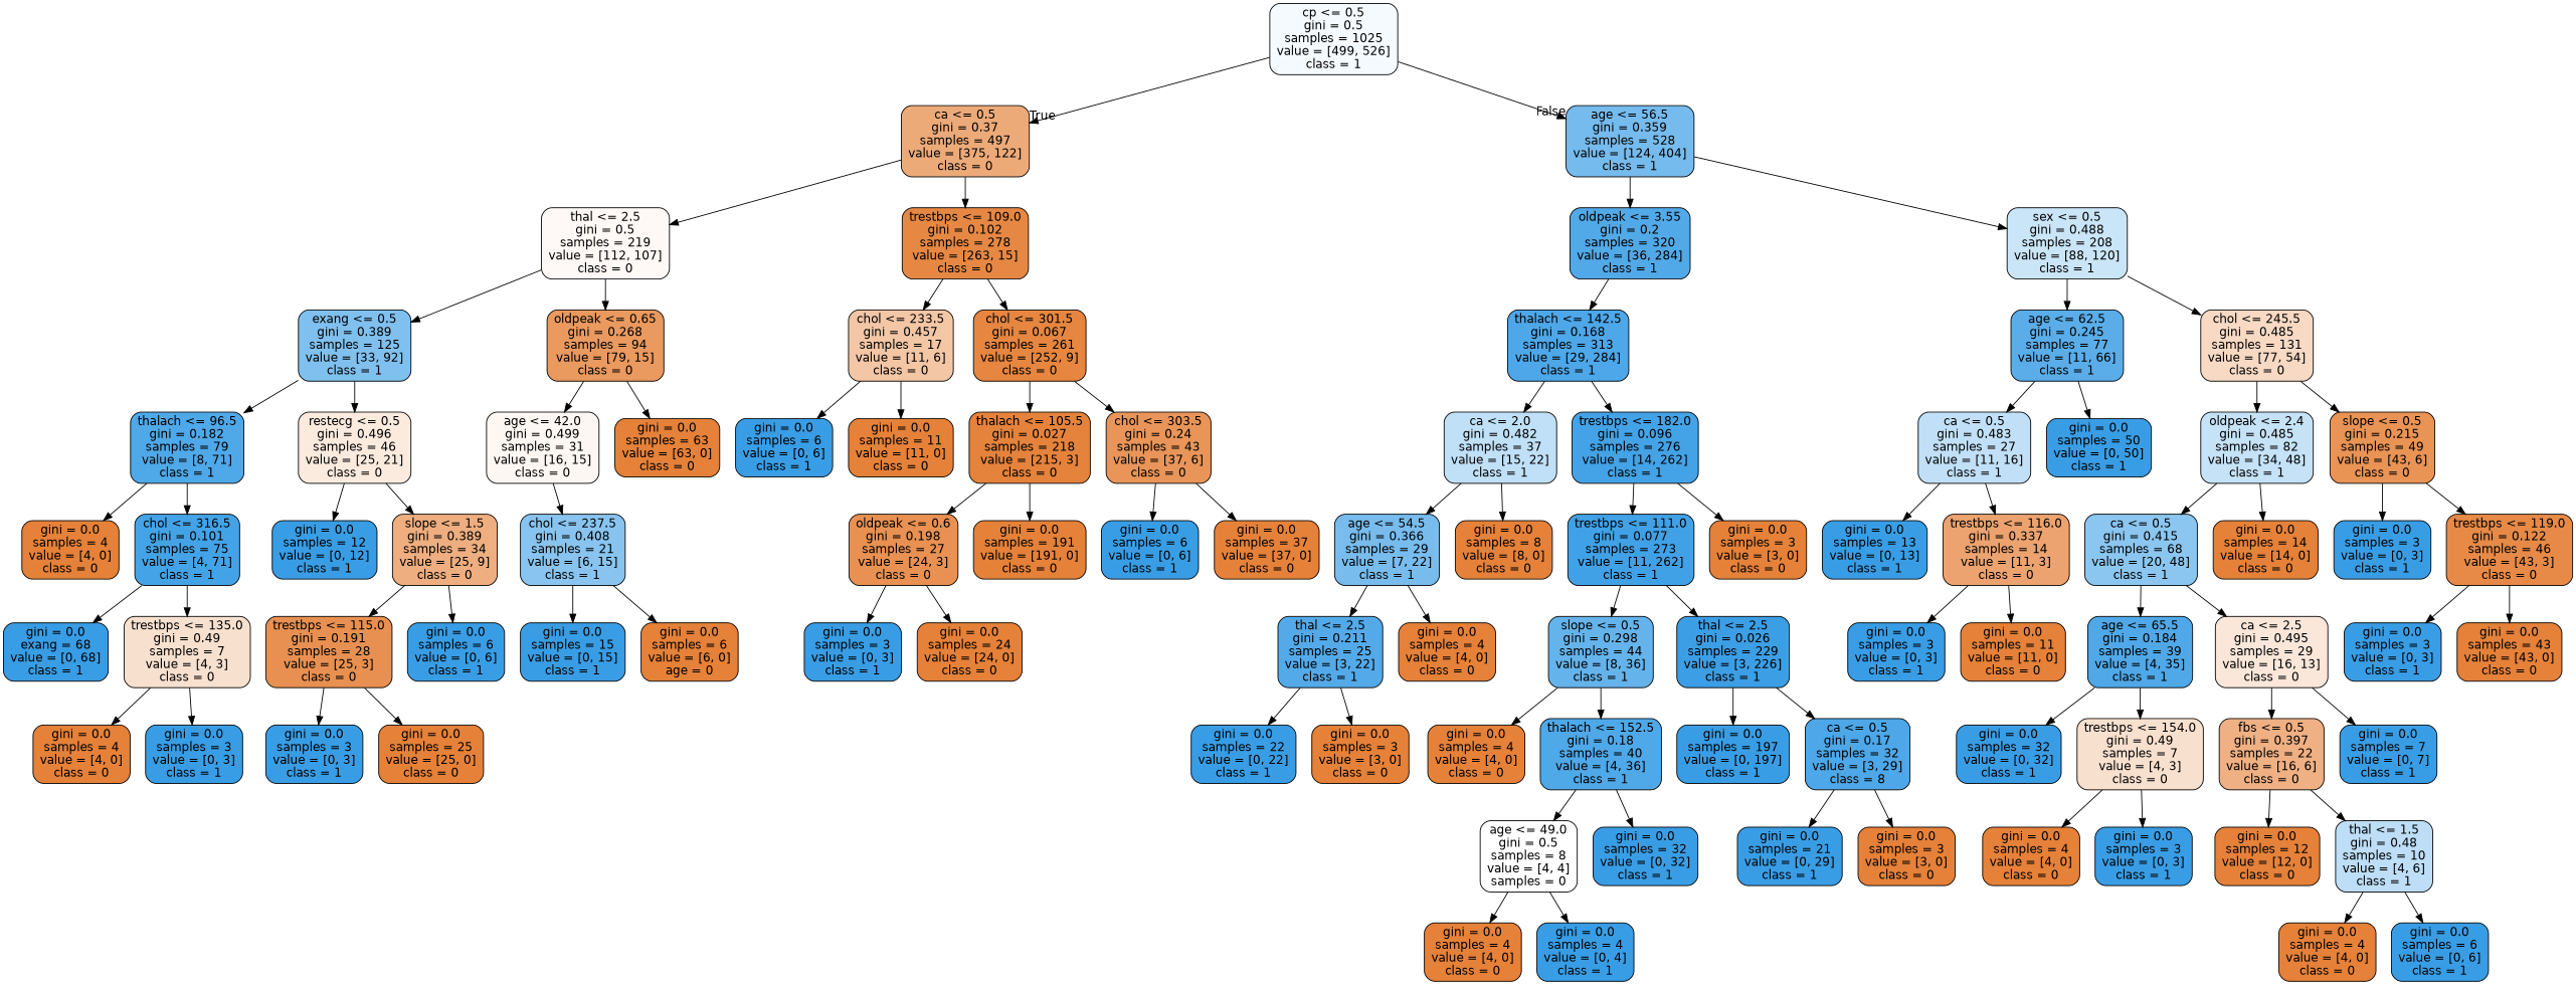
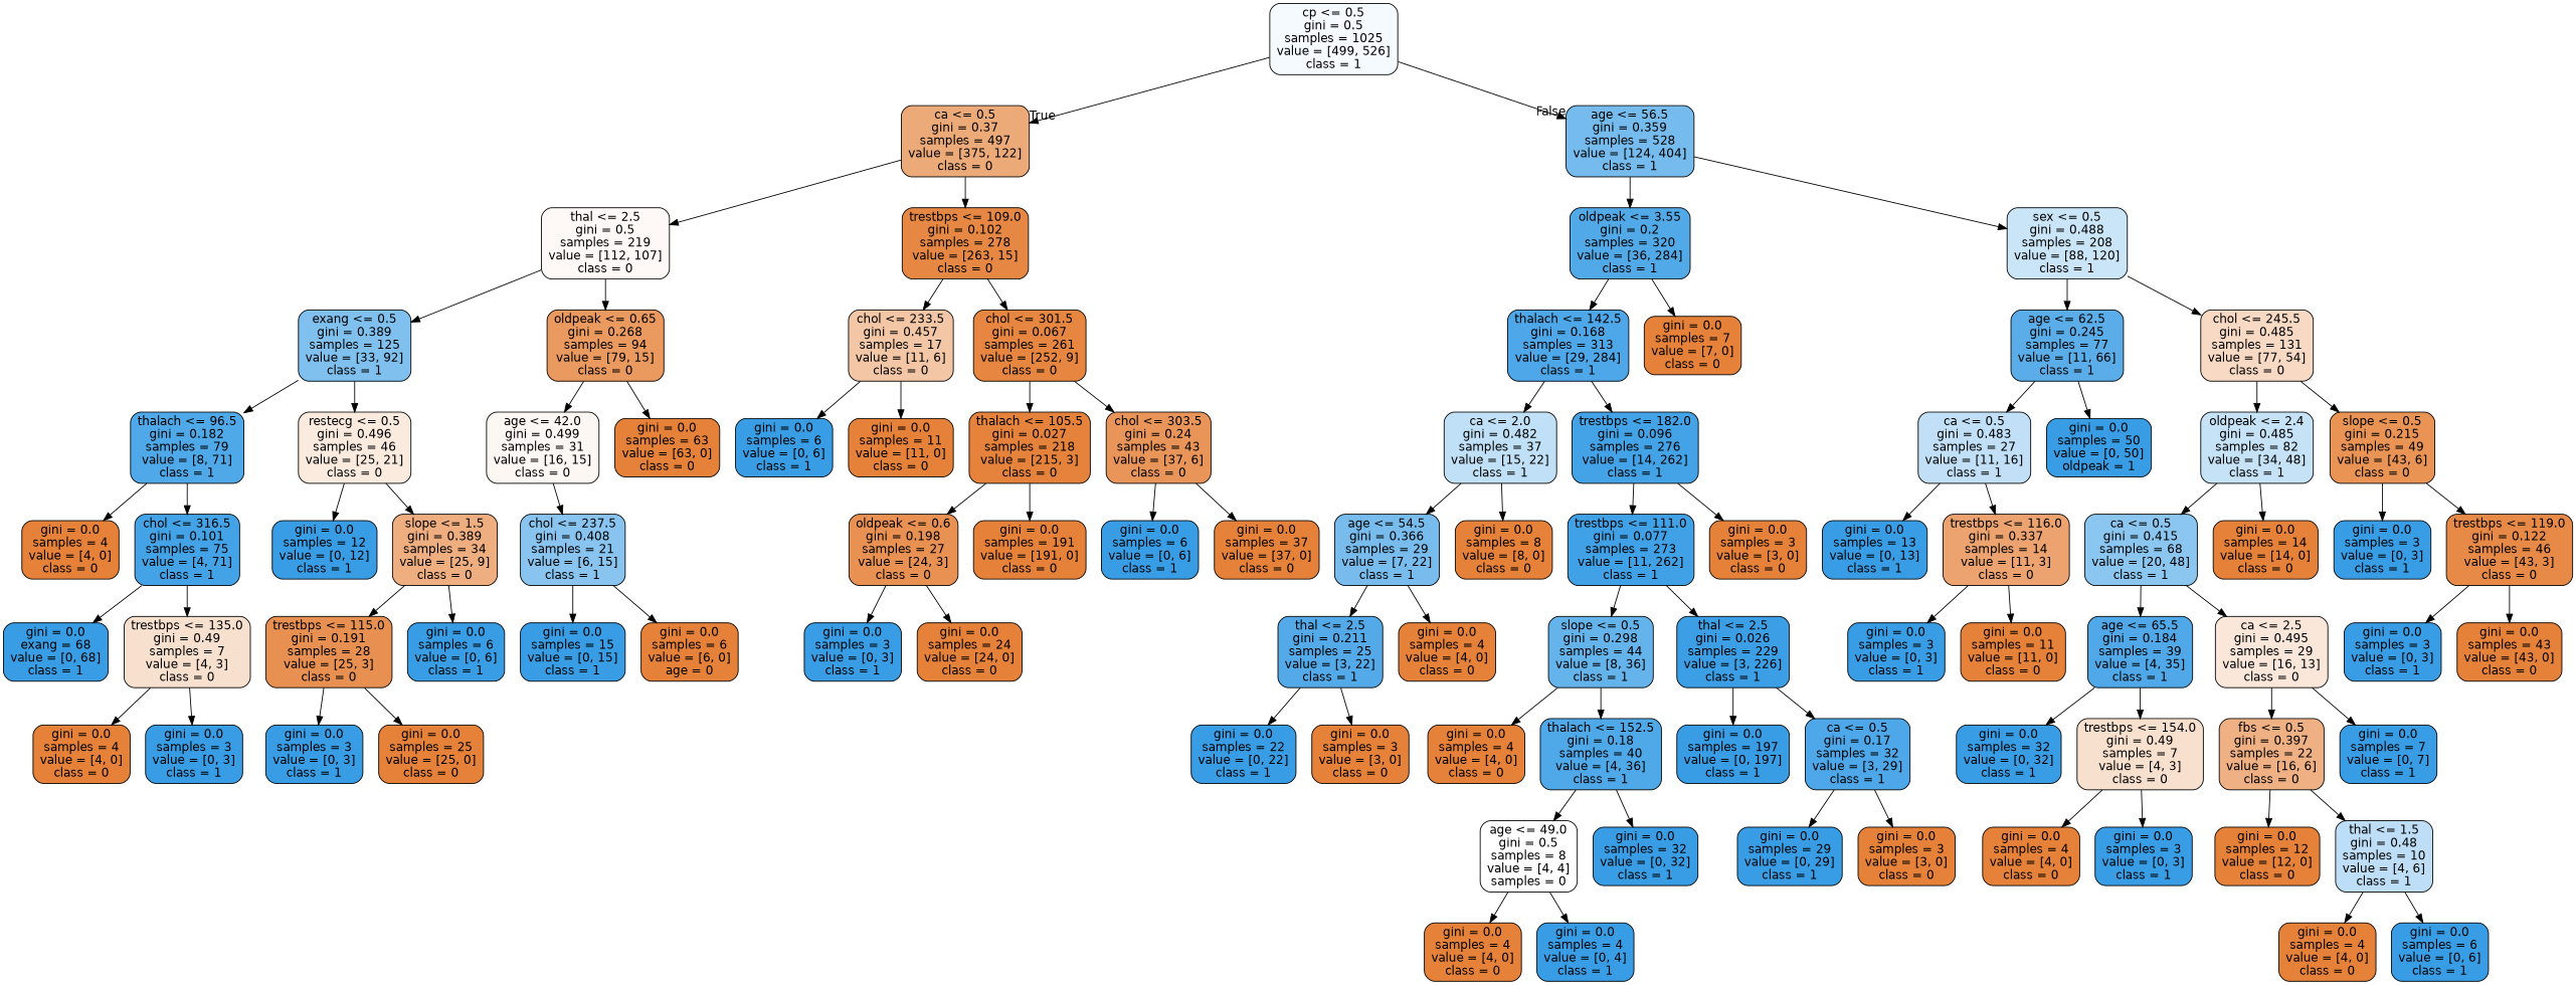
  digraph {
    node [color=black fillcolor="#e58139" fontname=helvetica shape=box style="filled, rounded"]
    edge [fontname=helvetica]
    n1 [fillcolor="#f5fafe" label="cp <= 0.5\ngini = 0.5\nsamples = 1025\nvalue = [499, 526]\nclass = 1"]
    n2 [fillcolor="#edaa79" label="ca <= 0.5\ngini = 0.37\nsamples = 497\nvalue = [375, 122]\nclass = 0"]
    n3 [fillcolor="#76bbed" label="age <= 56.5\ngini = 0.359\nsamples = 528\nvalue = [124, 404]\nclass = 1"]
    n4 [fillcolor="#fef9f6" label="thal <= 2.5\ngini = 0.5\nsamples = 219\nvalue = [112, 107]\nclass = 0"]
    n5 [fillcolor="#e68844" label="trestbps <= 109.0\ngini = 0.102\nsamples = 278\nvalue = [263, 15]\nclass = 0"]
    n6 [fillcolor="#52a9e8" label="oldpeak <= 3.55\ngini = 0.2\nsamples = 320\nvalue = [36, 284]\nclass = 1"]
    n7 [fillcolor="#cae5f8" label="sex <= 0.5\ngini = 0.488\nsamples = 208\nvalue = [88, 120]\nclass = 1"]
    n8 [fillcolor="#80c0ee" label="exang <= 0.5\ngini = 0.389\nsamples = 125\nvalue = [33, 92]\nclass = 1"]
    n9 [fillcolor="#ea995f" label="oldpeak <= 0.65\ngini = 0.268\nsamples = 94\nvalue = [79, 15]\nclass = 0"]
    n10 [fillcolor="#f3c6a5" label="chol <= 233.5\ngini = 0.457\nsamples = 17\nvalue = [11, 6]\nclass = 0"]
    n11 [fillcolor="#e68640" label="chol <= 301.5\ngini = 0.067\nsamples = 261\nvalue = [252, 9]\nclass = 0"]
    n12 [fillcolor="#4fa8e8" label="thalach <= 96.5\ngini = 0.182\nsamples = 79\nvalue = [8, 71]\nclass = 1"]
    n13 [fillcolor="#fbebdf" label="restecg <= 0.5\ngini = 0.496\nsamples = 46\nvalue = [25, 21]\nclass = 0"]
    n14 [fillcolor="#fdf7f3" label="age <= 42.0\ngini = 0.499\nsamples = 31\nvalue = [16, 15]\nclass = 0"]
    n15 [label="gini = 0.0\nsamples = 63\nvalue = [63, 0]\nclass = 0"]
    n16 [label="gini = 0.0\nsamples = 4\nvalue = [4, 0]\nclass = 0"]
    n17 [fillcolor="#44a3e6" label="chol <= 316.5\ngini = 0.101\nsamples = 75\nvalue = [4, 71]\nclass = 1"]
    n18 [fillcolor="#399de5" label="gini = 0.0\nsamples = 12\nvalue = [0, 12]\nclass = 1"]
    n19 [fillcolor="#eeae80" label="slope <= 1.5\ngini = 0.389\nsamples = 34\nvalue = [25, 9]\nclass = 0"]
    n20 [fillcolor="#399de5" label="gini = 0.0\nexang = 68\nvalue = [0, 68]\nclass = 1"]
    n21 [fillcolor="#f8e0ce" label="trestbps <= 135.0\ngini = 0.49\nsamples = 7\nvalue = [4, 3]\nclass = 0"]
    n22 [label="gini = 0.0\nsamples = 4\nvalue = [4, 0]\nclass = 0"]
    n23 [fillcolor="#399de5" label="gini = 0.0\nsamples = 3\nvalue = [0, 3]\nclass = 1"]
    n24 [fillcolor="#e89051" label="trestbps <= 115.0\ngini = 0.191\nsamples = 28\nvalue = [25, 3]\nclass = 0"]
    n25 [fillcolor="#399de5" label="gini = 0.0\nsamples = 6\nvalue = [0, 6]\nclass = 1"]
    n26 [fillcolor="#399de5" label="gini = 0.0\nsamples = 3\nvalue = [0, 3]\nclass = 1"]
    n27 [label="gini = 0.0\nsamples = 25\nvalue = [25, 0]\nclass = 0"]
    n28 [fillcolor="#88c4ef" label="chol <= 237.5\ngini = 0.408\nsamples = 21\nvalue = [6, 15]\nclass = 1"]
    n29 [fillcolor="#399de5" label="gini = 0.0\nsamples = 15\nvalue = [0, 15]\nclass = 1"]
    n30 [label="gini = 0.0\nsamples = 6\nvalue = [6, 0]\nage = 0"]
    n31 [fillcolor="#399de5" label="gini = 0.0\nsamples = 6\nvalue = [0, 6]\nclass = 1"]
    n32 [label="gini = 0.0\nsamples = 11\nvalue = [11, 0]\nclass = 0"]
    n33 [fillcolor="#e5833c" label="thalach <= 105.5\ngini = 0.027\nsamples = 218\nvalue = [215, 3]\nclass = 0"]
    n34 [fillcolor="#e99559" label="chol <= 303.5\ngini = 0.24\nsamples = 43\nvalue = [37, 6]\nclass = 0"]
    n35 [fillcolor="#e89152" label="oldpeak <= 0.6\ngini = 0.198\nsamples = 27\nvalue = [24, 3]\nclass = 0"]
    n36 [label="gini = 0.0\nsamples = 191\nvalue = [191, 0]\nclass = 0"]
    n37 [fillcolor="#399de5" label="gini = 0.0\nsamples = 6\nvalue = [0, 6]\nclass = 1"]
    n38 [label="gini = 0.0\nsamples = 37\nvalue = [37, 0]\nclass = 0"]
    n39 [fillcolor="#399de5" label="gini = 0.0\nsamples = 3\nvalue = [0, 3]\nclass = 1"]
    n40 [label="gini = 0.0\nsamples = 24\nvalue = [24, 0]\nclass = 0"]
    n41 [fillcolor="#4da7e8" label="thalach <= 142.5\ngini = 0.168\nsamples = 313\nvalue = [29, 284]\nclass = 1"]
+   n42 [label="gini = 0.0\nsamples = 7\nvalue = [7, 0]\nclass = 0"]
    n43 [fillcolor="#5aade9" label="age <= 62.5\ngini = 0.245\nsamples = 77\nvalue = [11, 66]\nclass = 1"]
    n44 [fillcolor="#f7d9c4" label="chol <= 245.5\ngini = 0.485\nsamples = 131\nvalue = [77, 54]\nclass = 0"]
    n45 [fillcolor="#c0e0f7" label="ca <= 2.0\ngini = 0.482\nsamples = 37\nvalue = [15, 22]\nclass = 1"]
    n46 [fillcolor="#44a2e6" label="trestbps <= 182.0\ngini = 0.096\nsamples = 276\nvalue = [14, 262]\nclass = 1"]
    n47 [fillcolor="#78bced" label="age <= 54.5\ngini = 0.366\nsamples = 29\nvalue = [7, 22]\nclass = 1"]
    n48 [label="gini = 0.0\nsamples = 8\nvalue = [8, 0]\nclass = 0"]
    n49 [fillcolor="#41a1e6" label="trestbps <= 111.0\ngini = 0.077\nsamples = 273\nvalue = [11, 262]\nclass = 1"]
    n50 [label="gini = 0.0\nsamples = 3\nvalue = [3, 0]\nclass = 0"]
    n51 [fillcolor="#54aae9" label="thal <= 2.5\ngini = 0.211\nsamples = 25\nvalue = [3, 22]\nclass = 1"]
    n52 [label="gini = 0.0\nsamples = 4\nvalue = [4, 0]\nclass = 0"]
    n53 [fillcolor="#399de5" label="gini = 0.0\nsamples = 22\nvalue = [0, 22]\nclass = 1"]
    n54 [label="gini = 0.0\nsamples = 3\nvalue = [3, 0]\nclass = 0"]
    n55 [fillcolor="#65b3eb" label="slope <= 0.5\ngini = 0.298\nsamples = 44\nvalue = [8, 36]\nclass = 1"]
    n56 [fillcolor="#3c9ee5" label="thal <= 2.5\ngini = 0.026\nsamples = 229\nvalue = [3, 226]\nclass = 1"]
    n57 [label="gini = 0.0\nsamples = 4\nvalue = [4, 0]\nclass = 0"]
    n58 [fillcolor="#4fa8e8" label="thalach <= 152.5\ngini = 0.18\nsamples = 40\nvalue = [4, 36]\nclass = 1"]
    n59 [fillcolor="#399de5" label="gini = 0.0\nsamples = 197\nvalue = [0, 197]\nclass = 1"]
-   n60 [fillcolor="#4da7e8" label="ca <= 0.5\ngini = 0.17\nsamples = 32\nvalue = [3, 29]\nclass = 8"]
+   n60 [fillcolor="#4da7e8" label="ca <= 0.5\ngini = 0.17\nsamples = 32\nvalue = [3, 29]\nclass = 1"]
    n61 [fillcolor="#ffffff" label="age <= 49.0\ngini = 0.5\nsamples = 8\nvalue = [4, 4]\nsamples = 0"]
    n62 [fillcolor="#399de5" label="gini = 0.0\nsamples = 32\nvalue = [0, 32]\nclass = 1"]
    n63 [label="gini = 0.0\nsamples = 4\nvalue = [4, 0]\nclass = 0"]
    n64 [fillcolor="#399de5" label="gini = 0.0\nsamples = 4\nvalue = [0, 4]\nclass = 1"]
-   n65 [fillcolor="#399de5" label="gini = 0.0\nsamples = 21\nvalue = [0, 29]\nclass = 1"]
+   n65 [fillcolor="#399de5" label="gini = 0.0\nsamples = 29\nvalue = [0, 29]\nclass = 1"]
    n66 [label="gini = 0.0\nsamples = 3\nvalue = [3, 0]\nclass = 0"]
    n67 [fillcolor="#c1e0f7" label="ca <= 0.5\ngini = 0.483\nsamples = 27\nvalue = [11, 16]\nclass = 1"]
-   n68 [fillcolor="#399de5" label="gini = 0.0\nsamples = 50\nvalue = [0, 50]\nclass = 1"]
+   n68 [fillcolor="#399de5" label="gini = 0.0\nsamples = 50\nvalue = [0, 50]\noldpeak = 1"]
    n69 [fillcolor="#c5e2f7" label="oldpeak <= 2.4\ngini = 0.485\nsamples = 82\nvalue = [34, 48]\nclass = 1"]
    n70 [fillcolor="#e99355" label="slope <= 0.5\ngini = 0.215\nsamples = 49\nvalue = [43, 6]\nclass = 0"]
    n71 [fillcolor="#399de5" label="gini = 0.0\nsamples = 13\nvalue = [0, 13]\nclass = 1"]
    n72 [fillcolor="#eca36f" label="trestbps <= 116.0\ngini = 0.337\nsamples = 14\nvalue = [11, 3]\nclass = 0"]
    n73 [fillcolor="#399de5" label="gini = 0.0\nsamples = 3\nvalue = [0, 3]\nclass = 1"]
    n74 [label="gini = 0.0\nsamples = 11\nvalue = [11, 0]\nclass = 0"]
    n75 [fillcolor="#8bc6f0" label="ca <= 0.5\ngini = 0.415\nsamples = 68\nvalue = [20, 48]\nclass = 1"]
    n76 [label="gini = 0.0\nsamples = 14\nvalue = [14, 0]\nclass = 0"]
    n77 [fillcolor="#399de5" label="gini = 0.0\nsamples = 3\nvalue = [0, 3]\nclass = 1"]
    n78 [fillcolor="#e78a47" label="trestbps <= 119.0\ngini = 0.122\nsamples = 46\nvalue = [43, 3]\nclass = 0"]
    n79 [fillcolor="#50a8e8" label="age <= 65.5\ngini = 0.184\nsamples = 39\nvalue = [4, 35]\nclass = 1"]
    n80 [fillcolor="#fae7da" label="ca <= 2.5\ngini = 0.495\nsamples = 29\nvalue = [16, 13]\nclass = 0"]
    n81 [fillcolor="#399de5" label="gini = 0.0\nsamples = 32\nvalue = [0, 32]\nclass = 1"]
    n82 [fillcolor="#f8e0ce" label="trestbps <= 154.0\ngini = 0.49\nsamples = 7\nvalue = [4, 3]\nclass = 0"]
    n83 [fillcolor="#efb083" label="fbs <= 0.5\ngini = 0.397\nsamples = 22\nvalue = [16, 6]\nclass = 0"]
    n84 [fillcolor="#399de5" label="gini = 0.0\nsamples = 7\nvalue = [0, 7]\nclass = 1"]
    n85 [label="gini = 0.0\nsamples = 4\nvalue = [4, 0]\nclass = 0"]
    n86 [fillcolor="#399de5" label="gini = 0.0\nsamples = 3\nvalue = [0, 3]\nclass = 1"]
    n87 [label="gini = 0.0\nsamples = 12\nvalue = [12, 0]\nclass = 0"]
    n88 [fillcolor="#bddef6" label="thal <= 1.5\ngini = 0.48\nsamples = 10\nvalue = [4, 6]\nclass = 1"]
    n89 [label="gini = 0.0\nsamples = 4\nvalue = [4, 0]\nclass = 0"]
    n90 [fillcolor="#399de5" label="gini = 0.0\nsamples = 6\nvalue = [0, 6]\nclass = 1"]
    n91 [fillcolor="#399de5" label="gini = 0.0\nsamples = 3\nvalue = [0, 3]\nclass = 1"]
    n92 [label="gini = 0.0\nsamples = 43\nvalue = [43, 0]\nclass = 0"]
    n1 -> n2 [headlabel=True labelangle=45 labeldistance=2.5]
    n1 -> n3 [headlabel=False labelangle=-45 labeldistance=2.5]
    n2 -> n4
    n2 -> n5
    n3 -> n6
    n3 -> n7
    n4 -> n8
    n4 -> n9
    n5 -> n10
    n5 -> n11
    n6 -> n41
+   n6 -> n42
    n7 -> n43
    n7 -> n44
    n8 -> n12
    n8 -> n13
    n9 -> n14
    n9 -> n15
    n10 -> n31
    n10 -> n32
    n11 -> n33
    n11 -> n34
    n12 -> n16
    n12 -> n17
    n13 -> n18
    n13 -> n19
    n14 -> n28
    n17 -> n20
    n17 -> n21
    n19 -> n24
    n19 -> n25
    n21 -> n22
    n21 -> n23
    n24 -> n26
    n24 -> n27
    n28 -> n29
    n28 -> n30
    n33 -> n35
    n33 -> n36
    n34 -> n37
    n34 -> n38
    n35 -> n39
    n35 -> n40
    n41 -> n45
    n41 -> n46
    n43 -> n67
    n43 -> n68
    n44 -> n69
    n44 -> n70
    n45 -> n47
    n45 -> n48
    n46 -> n49
    n46 -> n50
    n47 -> n51
    n47 -> n52
    n49 -> n55
    n49 -> n56
    n51 -> n53
    n51 -> n54
    n55 -> n57
    n55 -> n58
    n56 -> n59
    n56 -> n60
    n58 -> n61
    n58 -> n62
    n60 -> n65
    n60 -> n66
    n61 -> n63
    n61 -> n64
    n67 -> n71
    n67 -> n72
    n69 -> n75
    n69 -> n76
    n70 -> n77
    n70 -> n78
    n72 -> n73
    n72 -> n74
    n75 -> n79
    n75 -> n80
    n78 -> n91
    n78 -> n92
    n79 -> n81
    n79 -> n82
    n80 -> n83
    n80 -> n84
    n82 -> n85
    n82 -> n86
    n83 -> n87
    n83 -> n88
    n88 -> n89
    n88 -> n90
  }
